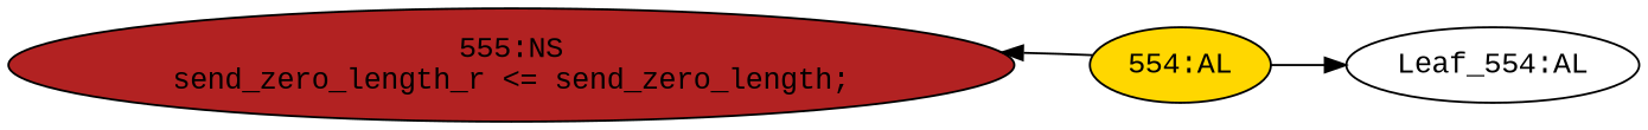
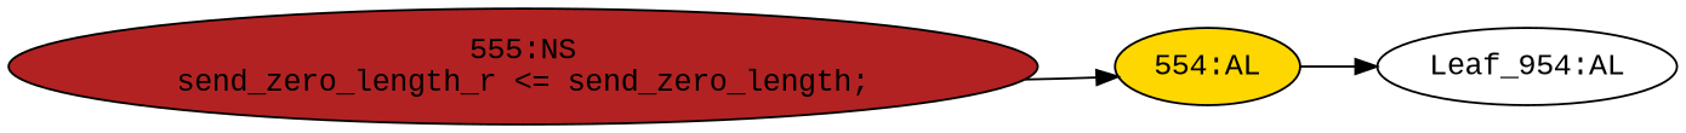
  strict digraph {
    fontname="Liberation Mono"
    rankdir=LR
    node [fontname="Liberation Mono" style=filled]
    edge [cond="[]" fontname="Liberation Mono" lineno=None]
    n1 [ast="<pyverilog.vparser.ast.NonblockingSubstitution object at 0x7fa020e95e90>" fillcolor=firebrick label="555:NS\nsend_zero_length_r <= send_zero_length;" statements="[<pyverilog.vparser.ast.NonblockingSubstitution object at 0x7fa020e95e90>]" typ=NonblockingSubstitution]
-   n2 [def_var="['send_zero_length_r']" label="Leaf_554:AL" style=""]
+   n2 [def_var="['send_zero_length_r']" label="Leaf_954:AL" style=""]
    n3 [ast="<pyverilog.vparser.ast.Always object at 0x7fa020e2f090>" clk_sens=True fillcolor=gold label="554:AL" sens="['clk']" statements="[]" typ=Always use_var="['send_zero_length']"]
-   n3 -> n1
+   n1 -> n3
    n3 -> n2
  }
